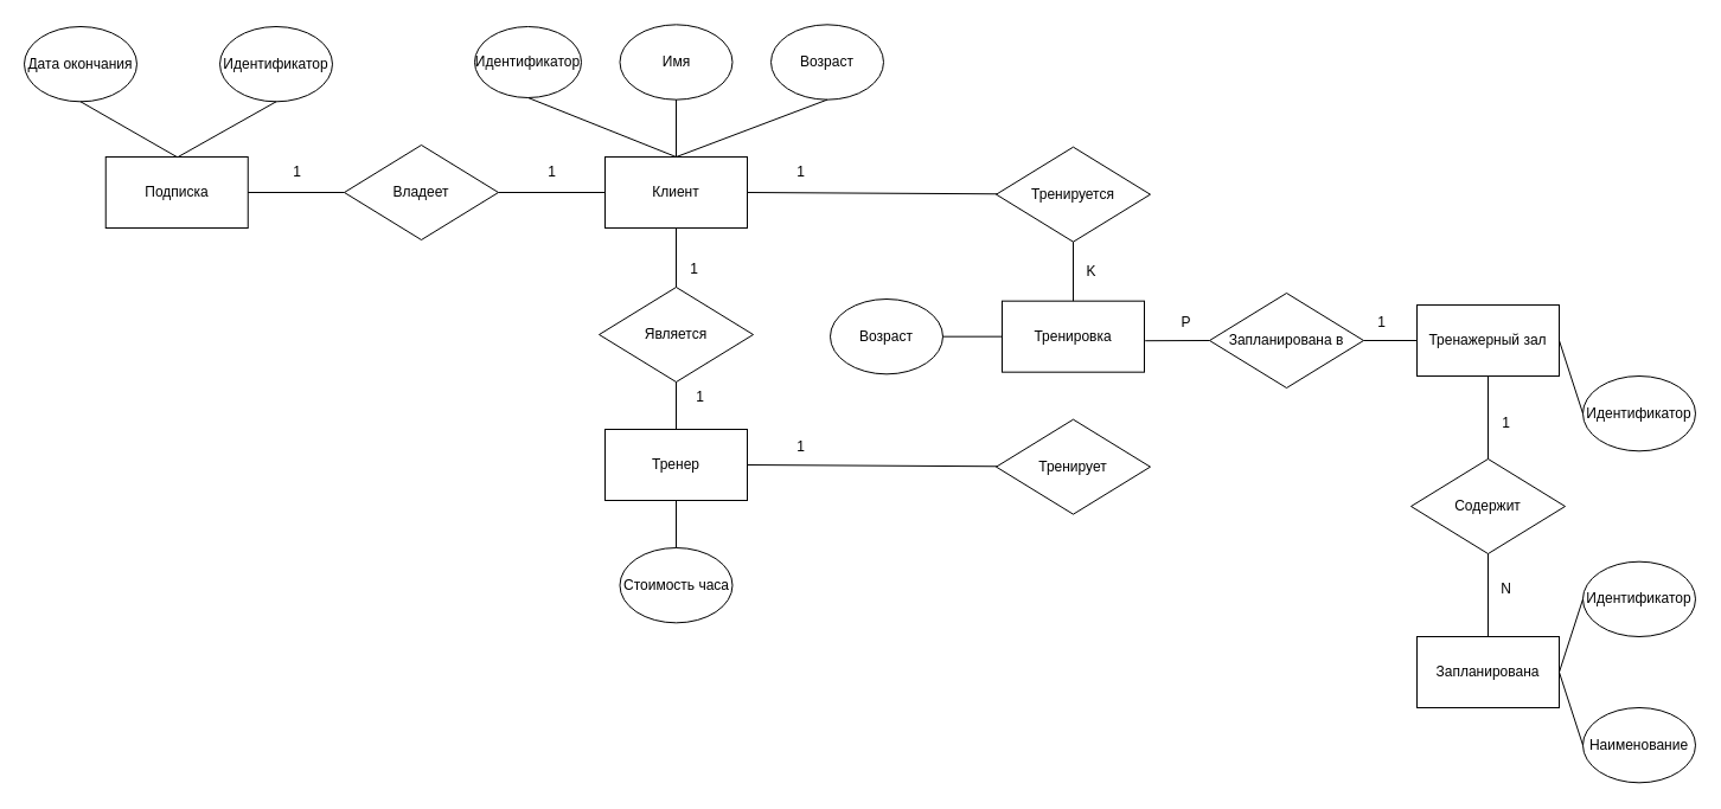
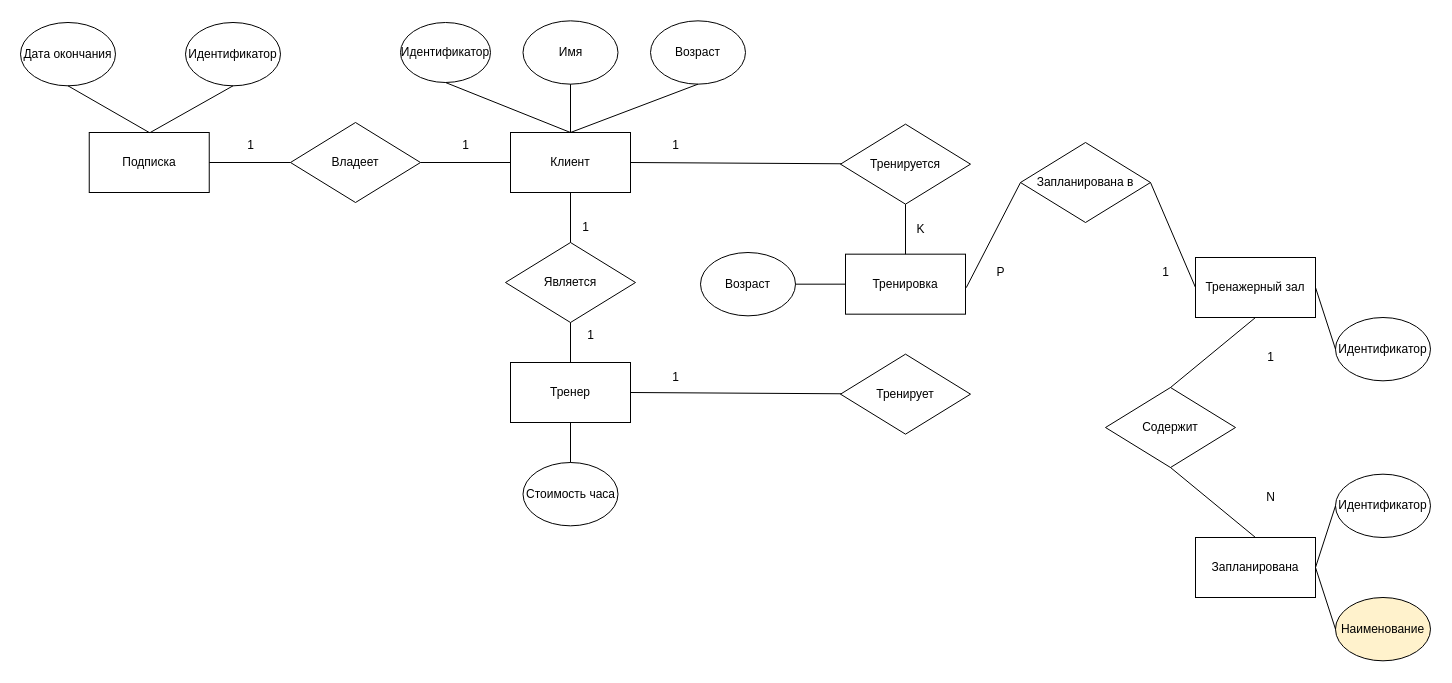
  <mxCell id="0" />
  <mxCell id="1" parent="0" />
  <mxCell id="2" value="Клиент" style="rounded=0;whiteSpace=wrap;html=1;" vertex="1" parent="1"><mxGeometry x="510" y="132" width="120" height="60" as="geometry" /></mxCell>
  <mxCell id="3" value="Подписка" style="rounded=0;whiteSpace=wrap;html=1;" vertex="1" parent="1"><mxGeometry x="88.74" y="132" width="120" height="60" as="geometry" /></mxCell>
  <mxCell id="4" value="Тренер" style="rounded=0;whiteSpace=wrap;html=1;" vertex="1" parent="1"><mxGeometry x="510" y="362" width="120" height="60" as="geometry" /></mxCell>
  <mxCell id="5" value="Тренажерный зал" style="rounded=0;whiteSpace=wrap;html=1;" vertex="1" parent="1"><mxGeometry x="1195" y="257" width="120" height="60" as="geometry" /></mxCell>
  <mxCell id="6" value="Запланирована" style="rounded=0;whiteSpace=wrap;html=1;" vertex="1" parent="1"><mxGeometry x="1195" y="537" width="120" height="60" as="geometry" /></mxCell>
  <mxCell id="7" value="Идентификатор&lt;span style=&quot;color: rgba(0, 0, 0, 0); font-family: monospace; font-size: 0px; text-align: start; text-wrap: nowrap;&quot;&gt;%3CmxGraphModel%3E%3Croot%3E%3CmxCell%20id%3D%220%22%2F%3E%3CmxCell%20id%3D%221%22%20parent%3D%220%22%2F%3E%3CmxCell%20id%3D%222%22%20value%3D%22%D0%9F%D0%BE%D0%B4%D0%BF%D0%B8%D1%81%D0%BA%D0%B0%22%20style%3D%22rounded%3D0%3BwhiteSpace%3Dwrap%3Bhtml%3D1%3B%22%20vertex%3D%221%22%20parent%3D%221%22%3E%3CmxGeometry%20x%3D%22120%22%20y%3D%22390%22%20width%3D%22120%22%20height%3D%2260%22%20as%3D%22geometry%22%2F%3E%3C%2FmxCell%3E%3C%2Froot%3E%3C%2FmxGraphModel%3E&lt;/span&gt;" style="ellipse;whiteSpace=wrap;html=1;" vertex="1" parent="1"><mxGeometry x="400" y="22" width="90" height="60" as="geometry" /></mxCell>
  <mxCell id="8" value="Имя" style="ellipse;whiteSpace=wrap;html=1;" vertex="1" parent="1"><mxGeometry x="522.51" y="20.34" width="94.99" height="63.33" as="geometry" /></mxCell>
  <mxCell id="9" value="Возраст" style="ellipse;whiteSpace=wrap;html=1;" vertex="1" parent="1"><mxGeometry x="650" y="20.34" width="94.99" height="63.33" as="geometry" /></mxCell>
  <mxCell id="10" value="Владеет" style="rhombus;whiteSpace=wrap;html=1;" vertex="1" parent="1"><mxGeometry x="290" y="122" width="130" height="80" as="geometry" /></mxCell>
  <mxCell id="11" value="Дата окончания" style="ellipse;whiteSpace=wrap;html=1;" vertex="1" parent="1"><mxGeometry x="20" y="22" width="94.99" height="63.33" as="geometry" /></mxCell>
  <mxCell id="12" value="" style="endArrow=none;html=1;rounded=0;exitX=0.5;exitY=0;exitDx=0;exitDy=0;entryX=0.5;entryY=1;entryDx=0;entryDy=0;" edge="1" parent="1" source="2" target="7"><mxGeometry width="50" height="50" relative="1" as="geometry"><mxPoint x="570" y="112" as="sourcePoint" /><mxPoint x="460" y="102" as="targetPoint" /></mxGeometry></mxCell>
  <mxCell id="13" value="" style="endArrow=none;html=1;rounded=0;exitX=0.5;exitY=0;exitDx=0;exitDy=0;entryX=0.5;entryY=1;entryDx=0;entryDy=0;" edge="1" parent="1" source="2" target="9"><mxGeometry width="50" height="50" relative="1" as="geometry"><mxPoint x="630" y="132" as="sourcePoint" /><mxPoint x="680" y="82" as="targetPoint" /></mxGeometry></mxCell>
  <mxCell id="14" value="" style="endArrow=none;html=1;rounded=0;entryX=0.5;entryY=1;entryDx=0;entryDy=0;" edge="1" parent="1" target="8"><mxGeometry width="50" height="50" relative="1" as="geometry"><mxPoint x="570" y="132" as="sourcePoint" /><mxPoint x="680" y="82" as="targetPoint" /></mxGeometry></mxCell>
  <mxCell id="15" value="" style="endArrow=none;html=1;rounded=0;exitX=0.5;exitY=0;exitDx=0;exitDy=0;entryX=0.5;entryY=1;entryDx=0;entryDy=0;" edge="1" parent="1" source="3" target="11"><mxGeometry width="50" height="50" relative="1" as="geometry"><mxPoint x="70" y="72" as="sourcePoint" /><mxPoint x="120" y="22" as="targetPoint" /></mxGeometry></mxCell>
  <mxCell id="16" value="Является" style="rhombus;whiteSpace=wrap;html=1;" vertex="1" parent="1"><mxGeometry x="505.01" y="242" width="130" height="80" as="geometry" /></mxCell>
  <mxCell id="17" value="" style="endArrow=none;html=1;rounded=0;exitX=0.5;exitY=1;exitDx=0;exitDy=0;entryX=0.5;entryY=0;entryDx=0;entryDy=0;" edge="1" parent="1" source="2" target="16"><mxGeometry width="50" height="50" relative="1" as="geometry"><mxPoint x="700" y="212" as="sourcePoint" /><mxPoint x="750" y="162" as="targetPoint" /></mxGeometry></mxCell>
  <mxCell id="18" value="" style="endArrow=none;html=1;rounded=0;exitX=0.5;exitY=1;exitDx=0;exitDy=0;entryX=0.5;entryY=0;entryDx=0;entryDy=0;" edge="1" parent="1" source="16" target="4"><mxGeometry width="50" height="50" relative="1" as="geometry"><mxPoint x="700" y="372" as="sourcePoint" /><mxPoint x="750" y="322" as="targetPoint" /></mxGeometry></mxCell>
  <mxCell id="19" value="Стоимость часа" style="ellipse;whiteSpace=wrap;html=1;" vertex="1" parent="1"><mxGeometry x="522.51" y="462" width="94.99" height="63.33" as="geometry" /></mxCell>
  <mxCell id="20" value="" style="endArrow=none;html=1;rounded=0;exitX=0.5;exitY=1;exitDx=0;exitDy=0;entryX=0.5;entryY=0;entryDx=0;entryDy=0;" edge="1" parent="1" source="4" target="19"><mxGeometry width="50" height="50" relative="1" as="geometry"><mxPoint x="720" y="392" as="sourcePoint" /><mxPoint x="770" y="342" as="targetPoint" /></mxGeometry></mxCell>
  <mxCell id="21" value="Идентификатор" style="ellipse;whiteSpace=wrap;html=1;" vertex="1" parent="1"><mxGeometry x="185.01" y="22" width="94.99" height="63.33" as="geometry" /></mxCell>
  <mxCell id="22" value="" style="endArrow=none;html=1;rounded=0;entryX=0.5;entryY=1;entryDx=0;entryDy=0;" edge="1" parent="1" target="21"><mxGeometry width="50" height="50" relative="1" as="geometry"><mxPoint x="149.74" y="132" as="sourcePoint" /><mxPoint x="120" y="122" as="targetPoint" /></mxGeometry></mxCell>
  <mxCell id="23" value="Идентификатор" style="ellipse;whiteSpace=wrap;html=1;" vertex="1" parent="1"><mxGeometry x="1335" y="317" width="94.99" height="63.33" as="geometry" /></mxCell>
- <mxCell id="24" value="Содержит" style="rhombus;whiteSpace=wrap;html=1;" vertex="1" parent="1"><mxGeometry x="1190" y="387" width="130" height="80" as="geometry" /></mxCell>
+ <mxCell id="24" value="Содержит" style="rhombus;whiteSpace=wrap;html=1;" vertex="1" parent="1"><mxGeometry x="1105" y="387" width="130" height="80" as="geometry" /></mxCell>
  <mxCell id="25" value="" style="endArrow=none;html=1;rounded=0;entryX=0;entryY=0.5;entryDx=0;entryDy=0;exitX=1;exitY=0.5;exitDx=0;exitDy=0;" edge="1" parent="1" source="5" target="23"><mxGeometry width="50" height="50" relative="1" as="geometry"><mxPoint x="1075" y="337" as="sourcePoint" /><mxPoint x="1125" y="287" as="targetPoint" /></mxGeometry></mxCell>
  <mxCell id="26" value="Идентификатор" style="ellipse;whiteSpace=wrap;html=1;" vertex="1" parent="1"><mxGeometry x="1335" y="473.67" width="94.99" height="63.33" as="geometry" /></mxCell>
- <mxCell id="27" value="Наименование" style="ellipse;whiteSpace=wrap;html=1;" vertex="1" parent="1"><mxGeometry x="1335" y="597" width="94.99" height="63.33" as="geometry" /></mxCell>
+ <mxCell id="27" value="Наименование" style="ellipse;whiteSpace=wrap;html=1;fillColor=#fff2cc;" vertex="1" parent="1"><mxGeometry x="1335" y="597" width="94.99" height="63.33" as="geometry" /></mxCell>
  <mxCell id="28" value="" style="endArrow=none;html=1;rounded=0;entryX=0;entryY=0.5;entryDx=0;entryDy=0;exitX=1;exitY=0.5;exitDx=0;exitDy=0;" edge="1" parent="1" source="6" target="26"><mxGeometry width="50" height="50" relative="1" as="geometry"><mxPoint x="1075" y="467" as="sourcePoint" /><mxPoint x="1125" y="417" as="targetPoint" /></mxGeometry></mxCell>
  <mxCell id="29" value="" style="endArrow=none;html=1;rounded=0;entryX=0;entryY=0.5;entryDx=0;entryDy=0;exitX=1;exitY=0.5;exitDx=0;exitDy=0;" edge="1" parent="1" source="6" target="27"><mxGeometry width="50" height="50" relative="1" as="geometry"><mxPoint x="1335" y="577" as="sourcePoint" /><mxPoint x="1125" y="417" as="targetPoint" /></mxGeometry></mxCell>
  <mxCell id="30" value="" style="endArrow=none;html=1;rounded=0;entryX=0.5;entryY=1;entryDx=0;entryDy=0;exitX=0.5;exitY=0;exitDx=0;exitDy=0;" edge="1" parent="1" source="24" target="5"><mxGeometry width="50" height="50" relative="1" as="geometry"><mxPoint x="1085" y="467" as="sourcePoint" /><mxPoint x="1135" y="417" as="targetPoint" /></mxGeometry></mxCell>
  <mxCell id="31" value="" style="endArrow=none;html=1;rounded=0;entryX=0.5;entryY=1;entryDx=0;entryDy=0;exitX=0.5;exitY=0;exitDx=0;exitDy=0;" edge="1" parent="1" source="6" target="24"><mxGeometry width="50" height="50" relative="1" as="geometry"><mxPoint x="1085" y="467" as="sourcePoint" /><mxPoint x="1135" y="417" as="targetPoint" /></mxGeometry></mxCell>
  <mxCell id="32" value="Тренировка" style="rounded=0;whiteSpace=wrap;html=1;" vertex="1" parent="1"><mxGeometry x="845" y="253.67" width="120" height="60" as="geometry" /></mxCell>
- <mxCell id="33" value="Запланирована в" style="rhombus;whiteSpace=wrap;html=1;" vertex="1" parent="1"><mxGeometry x="1020" y="247" width="130" height="80" as="geometry" /></mxCell>
+ <mxCell id="33" value="Запланирована в" style="rhombus;whiteSpace=wrap;html=1;" vertex="1" parent="1"><mxGeometry x="1020" y="142" width="130" height="80" as="geometry" /></mxCell>
  <mxCell id="34" value="Тренируется" style="rhombus;whiteSpace=wrap;html=1;" vertex="1" parent="1"><mxGeometry x="840" y="123.67" width="130" height="80" as="geometry" /></mxCell>
  <mxCell id="35" value="Тренирует" style="rhombus;whiteSpace=wrap;html=1;" vertex="1" parent="1"><mxGeometry x="840" y="353.67" width="130" height="80" as="geometry" /></mxCell>
  <mxCell id="36" value="" style="endArrow=none;html=1;rounded=0;entryX=1;entryY=0.5;entryDx=0;entryDy=0;" edge="1" parent="1" source="34" target="2"><mxGeometry width="50" height="50" relative="1" as="geometry"><mxPoint x="820" y="302" as="sourcePoint" /><mxPoint x="870" y="252" as="targetPoint" /></mxGeometry></mxCell>
  <mxCell id="37" value="" style="endArrow=none;html=1;rounded=0;entryX=0.5;entryY=1;entryDx=0;entryDy=0;exitX=0.5;exitY=0;exitDx=0;exitDy=0;" edge="1" parent="1" source="32" target="34"><mxGeometry width="50" height="50" relative="1" as="geometry"><mxPoint x="860" y="303.67" as="sourcePoint" /><mxPoint x="910" y="253.67" as="targetPoint" /></mxGeometry></mxCell>
  <mxCell id="38" value="" style="endArrow=none;html=1;rounded=0;exitX=1;exitY=0.5;exitDx=0;exitDy=0;" edge="1" parent="1" source="4" target="35"><mxGeometry width="50" height="50" relative="1" as="geometry"><mxPoint x="820" y="302" as="sourcePoint" /><mxPoint x="870" y="252" as="targetPoint" /></mxGeometry></mxCell>
  <mxCell id="39" value="" style="endArrow=none;html=1;rounded=0;entryX=0;entryY=0.5;entryDx=0;entryDy=0;exitX=1.006;exitY=0.559;exitDx=0;exitDy=0;exitPerimeter=0;" edge="1" parent="1" source="32" target="33"><mxGeometry width="50" height="50" relative="1" as="geometry"><mxPoint x="1050" y="286.67" as="sourcePoint" /><mxPoint x="990" y="253.67" as="targetPoint" /></mxGeometry></mxCell>
  <mxCell id="40" value="" style="endArrow=none;html=1;rounded=0;entryX=0;entryY=0.5;entryDx=0;entryDy=0;exitX=1;exitY=0.5;exitDx=0;exitDy=0;" edge="1" parent="1" source="33" target="5"><mxGeometry width="50" height="50" relative="1" as="geometry"><mxPoint x="1080" y="313.67" as="sourcePoint" /><mxPoint x="1130" y="263.67" as="targetPoint" /></mxGeometry></mxCell>
  <mxCell id="41" value="" style="endArrow=none;html=1;rounded=0;entryX=0;entryY=0.5;entryDx=0;entryDy=0;exitX=1;exitY=0.5;exitDx=0;exitDy=0;" edge="1" parent="1" source="10" target="2"><mxGeometry width="50" height="50" relative="1" as="geometry"><mxPoint x="330" y="192" as="sourcePoint" /><mxPoint y="142" as="targetPoint" x="380" /></mxGeometry></mxCell>
  <mxCell id="42" value="" style="endArrow=none;html=1;rounded=0;entryX=1;entryY=0.5;entryDx=0;entryDy=0;exitX=0;exitY=0.5;exitDx=0;exitDy=0;" edge="1" parent="1" source="10" target="3"><mxGeometry width="50" height="50" relative="1" as="geometry"><mxPoint x="330" y="192" as="sourcePoint" /><mxPoint y="142" as="targetPoint" x="380" /></mxGeometry></mxCell>
  <mxCell id="43" value="1" style="text;html=1;align=center;verticalAlign=middle;resizable=0;points=[];autosize=1;strokeColor=none;fillColor=none;" vertex="1" parent="1"><mxGeometry x="235" y="130" width="30" height="30" as="geometry" /></mxCell>
  <mxCell id="44" value="1" style="text;html=1;align=center;verticalAlign=middle;resizable=0;points=[];autosize=1;strokeColor=none;fillColor=none;" vertex="1" parent="1"><mxGeometry x="450" y="130" width="30" height="30" as="geometry" /></mxCell>
  <mxCell id="45" value="N" style="text;html=1;align=center;verticalAlign=middle;resizable=0;points=[];autosize=1;strokeColor=none;fillColor=none;" vertex="1" parent="1"><mxGeometry x="1255" y="481.67" width="30" height="30" as="geometry" /></mxCell>
  <mxCell id="46" value="1" style="text;html=1;align=center;verticalAlign=middle;resizable=0;points=[];autosize=1;strokeColor=none;fillColor=none;" vertex="1" parent="1"><mxGeometry x="1255" y="341.67" width="30" height="30" as="geometry" /></mxCell>
  <mxCell id="47" value="P" style="text;html=1;align=center;verticalAlign=middle;resizable=0;points=[];autosize=1;strokeColor=none;fillColor=none;" vertex="1" parent="1"><mxGeometry x="985" y="257" width="30" height="30" as="geometry" /></mxCell>
  <mxCell id="48" value="1" style="text;html=1;align=center;verticalAlign=middle;resizable=0;points=[];autosize=1;strokeColor=none;fillColor=none;" vertex="1" parent="1"><mxGeometry x="1150" y="257" width="30" height="30" as="geometry" /></mxCell>
  <mxCell id="49" value="1" style="text;html=1;align=center;verticalAlign=middle;resizable=0;points=[];autosize=1;strokeColor=none;fillColor=none;" vertex="1" parent="1"><mxGeometry x="570" y="212" width="30" height="30" as="geometry" /></mxCell>
  <mxCell id="50" value="1" style="text;html=1;align=center;verticalAlign=middle;resizable=0;points=[];autosize=1;strokeColor=none;fillColor=none;" vertex="1" parent="1"><mxGeometry x="575" y="320" width="30" height="30" as="geometry" /></mxCell>
  <mxCell id="51" value="1" style="text;html=1;align=center;verticalAlign=middle;resizable=0;points=[];autosize=1;strokeColor=none;fillColor=none;" vertex="1" parent="1"><mxGeometry x="660" y="362" width="30" height="30" as="geometry" /></mxCell>
  <mxCell id="52" value="1" style="text;html=1;align=center;verticalAlign=middle;resizable=0;points=[];autosize=1;strokeColor=none;fillColor=none;" vertex="1" parent="1"><mxGeometry x="660" y="130" width="30" height="30" as="geometry" /></mxCell>
  <mxCell id="53" value="K" style="text;html=1;align=center;verticalAlign=middle;resizable=0;points=[];autosize=1;strokeColor=none;fillColor=none;" vertex="1" parent="1"><mxGeometry x="905" y="213.67" width="30" height="30" as="geometry" /></mxCell>
  <mxCell id="54" value="Возраст" style="ellipse;whiteSpace=wrap;html=1;" vertex="1" parent="1"><mxGeometry x="700" y="252.01" width="94.99" height="63.33" as="geometry" /></mxCell>
  <mxCell id="55" value="" style="endArrow=none;html=1;rounded=0;entryX=0;entryY=0.5;entryDx=0;entryDy=0;exitX=1;exitY=0.5;exitDx=0;exitDy=0;" edge="1" parent="1" source="54" target="32"><mxGeometry width="50" height="50" relative="1" as="geometry"><mxPoint x="720" y="282" as="sourcePoint" /><mxPoint x="770" y="232" as="targetPoint" /></mxGeometry></mxCell>
